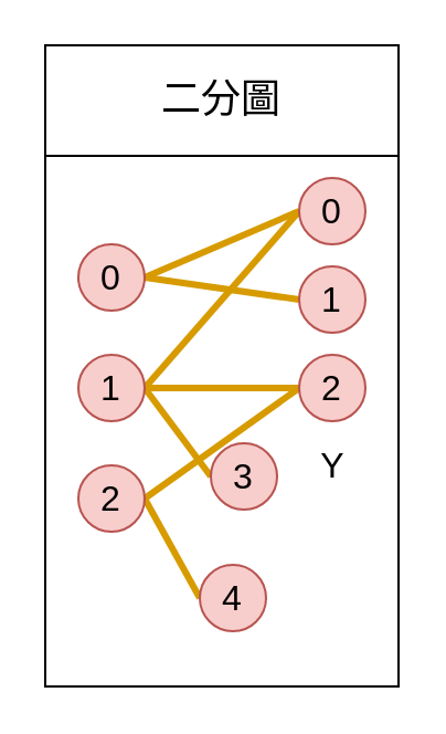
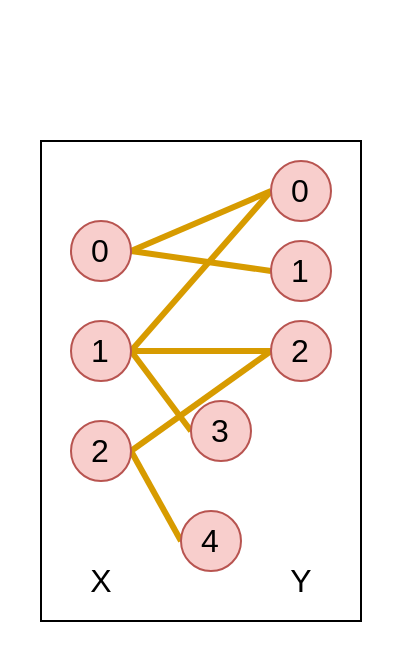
  <mxCell id="0" />
  <mxCell id="1" parent="0" />
- <mxCell id="2" value="&lt;font style=&quot;font-size: 18px&quot;&gt;二分圖&lt;/font&gt;" style="rounded=0;whiteSpace=wrap;html=1;" vertex="1" parent="1"><mxGeometry x="20" y="20" width="160" height="50" as="geometry" /></mxCell>
  <mxCell id="3" value="" style="rounded=0;whiteSpace=wrap;html=1;" vertex="1" parent="1"><mxGeometry x="20" y="70" width="160" height="240" as="geometry" /></mxCell>
  <mxCell id="4" style="rounded=0;orthogonalLoop=1;jettySize=auto;html=1;exitX=1;exitY=0.5;exitDx=0;exitDy=0;entryX=0;entryY=0.5;entryDx=0;entryDy=0;endArrow=none;endFill=0;fillColor=#ffe6cc;strokeColor=#d79b00;strokeWidth=3;" edge="1" parent="1" source="6" target="14"><mxGeometry relative="1" as="geometry" /></mxCell>
  <mxCell id="5" style="edgeStyle=none;rounded=0;orthogonalLoop=1;jettySize=auto;html=1;exitX=1;exitY=0.5;exitDx=0;exitDy=0;entryX=0;entryY=0.5;entryDx=0;entryDy=0;endArrow=none;endFill=0;fillColor=#ffe6cc;strokeColor=#d79b00;strokeWidth=3;" edge="1" parent="1" source="6" target="15"><mxGeometry relative="1" as="geometry" /></mxCell>
  <mxCell id="6" value="&lt;font style=&quot;font-size: 16px&quot;&gt;0&lt;/font&gt;" style="ellipse;whiteSpace=wrap;html=1;fillColor=#f8cecc;strokeColor=#b85450;" vertex="1" parent="1"><mxGeometry x="35" y="110" width="30" height="30" as="geometry" /></mxCell>
  <mxCell id="7" style="edgeStyle=none;rounded=0;orthogonalLoop=1;jettySize=auto;html=1;exitX=1;exitY=0.5;exitDx=0;exitDy=0;entryX=0;entryY=0.5;entryDx=0;entryDy=0;endArrow=none;endFill=0;fillColor=#ffe6cc;strokeColor=#d79b00;strokeWidth=3;" edge="1" parent="1" source="10" target="16"><mxGeometry relative="1" as="geometry" /></mxCell>
  <mxCell id="8" style="edgeStyle=none;rounded=0;orthogonalLoop=1;jettySize=auto;html=1;entryX=0;entryY=0.5;entryDx=0;entryDy=0;endArrow=none;endFill=0;fillColor=#ffe6cc;strokeColor=#d79b00;strokeWidth=3;exitX=1;exitY=0.5;exitDx=0;exitDy=0;" edge="1" parent="1" source="10" target="17"><mxGeometry relative="1" as="geometry" /></mxCell>
  <mxCell id="9" style="edgeStyle=none;rounded=0;orthogonalLoop=1;jettySize=auto;html=1;entryX=0;entryY=0.5;entryDx=0;entryDy=0;endArrow=none;endFill=0;fillColor=#ffe6cc;strokeColor=#d79b00;strokeWidth=3;exitX=1;exitY=0.5;exitDx=0;exitDy=0;" edge="1" parent="1" source="10" target="14"><mxGeometry relative="1" as="geometry" /></mxCell>
  <mxCell id="10" value="&lt;font style=&quot;font-size: 16px&quot;&gt;1&lt;/font&gt;" style="ellipse;whiteSpace=wrap;html=1;fillColor=#f8cecc;strokeColor=#b85450;" vertex="1" parent="1"><mxGeometry x="35" y="160" width="30" height="30" as="geometry" /></mxCell>
  <mxCell id="11" style="edgeStyle=none;rounded=0;orthogonalLoop=1;jettySize=auto;html=1;entryX=0;entryY=0.5;entryDx=0;entryDy=0;endArrow=none;endFill=0;fillColor=#ffe6cc;strokeColor=#d79b00;strokeWidth=3;exitX=1;exitY=0.5;exitDx=0;exitDy=0;" edge="1" parent="1" source="13" target="16"><mxGeometry relative="1" as="geometry" /></mxCell>
  <mxCell id="12" style="edgeStyle=none;rounded=0;orthogonalLoop=1;jettySize=auto;html=1;entryX=0;entryY=0.5;entryDx=0;entryDy=0;endArrow=none;endFill=0;fillColor=#ffe6cc;strokeColor=#d79b00;strokeWidth=3;exitX=1;exitY=0.5;exitDx=0;exitDy=0;" edge="1" parent="1" source="13" target="18"><mxGeometry relative="1" as="geometry" /></mxCell>
  <mxCell id="13" value="&lt;font style=&quot;font-size: 16px&quot;&gt;2&lt;/font&gt;" style="ellipse;whiteSpace=wrap;html=1;fillColor=#f8cecc;strokeColor=#b85450;" vertex="1" parent="1"><mxGeometry x="35" y="210" width="30" height="30" as="geometry" /></mxCell>
  <mxCell id="14" value="&lt;font style=&quot;font-size: 16px&quot;&gt;0&lt;/font&gt;" style="ellipse;whiteSpace=wrap;html=1;fillColor=#f8cecc;strokeColor=#b85450;" vertex="1" parent="1"><mxGeometry x="135" y="80" width="30" height="30" as="geometry" /></mxCell>
  <mxCell id="15" value="&lt;font style=&quot;font-size: 16px&quot;&gt;1&lt;/font&gt;" style="ellipse;whiteSpace=wrap;html=1;fillColor=#f8cecc;strokeColor=#b85450;" vertex="1" parent="1"><mxGeometry x="135" y="120" width="30" height="30" as="geometry" /></mxCell>
  <mxCell id="16" value="&lt;font style=&quot;font-size: 16px&quot;&gt;2&lt;/font&gt;" style="ellipse;whiteSpace=wrap;html=1;fillColor=#f8cecc;strokeColor=#b85450;" vertex="1" parent="1"><mxGeometry x="135" y="160" width="30" height="30" as="geometry" /></mxCell>
  <mxCell id="17" value="&lt;font style=&quot;font-size: 16px&quot;&gt;3&lt;/font&gt;" style="ellipse;whiteSpace=wrap;html=1;fillColor=#f8cecc;strokeColor=#b85450;" vertex="1" parent="1"><mxGeometry x="95" y="200" width="30" height="30" as="geometry" /></mxCell>
  <mxCell id="18" value="&lt;font style=&quot;font-size: 16px&quot;&gt;4&lt;/font&gt;" style="ellipse;whiteSpace=wrap;html=1;fillColor=#f8cecc;strokeColor=#b85450;" vertex="1" parent="1"><mxGeometry x="90" y="255" width="30" height="30" as="geometry" /></mxCell>
- <mxCell id="20" value="&lt;font style=&quot;font-size: 16px&quot;&gt;Y&lt;/font&gt;" style="text;html=1;align=center;verticalAlign=middle;resizable=0;points=[];autosize=1;" vertex="1" parent="1"><mxGeometry x="135" y="200" width="30" height="20" as="geometry" /></mxCell>
+ <mxCell id="19" value="&lt;font style=&quot;font-size: 16px&quot;&gt;X&lt;/font&gt;" style="text;html=1;align=center;verticalAlign=middle;resizable=0;points=[];autosize=1;" vertex="1" parent="1"><mxGeometry x="35" y="280" width="30" height="20" as="geometry" /></mxCell>
+ <mxCell id="20" value="&lt;font style=&quot;font-size: 16px&quot;&gt;Y&lt;/font&gt;" style="text;html=1;align=center;verticalAlign=middle;resizable=0;points=[];autosize=1;" vertex="1" parent="1"><mxGeometry x="135" y="280" width="30" height="20" as="geometry" /></mxCell>
